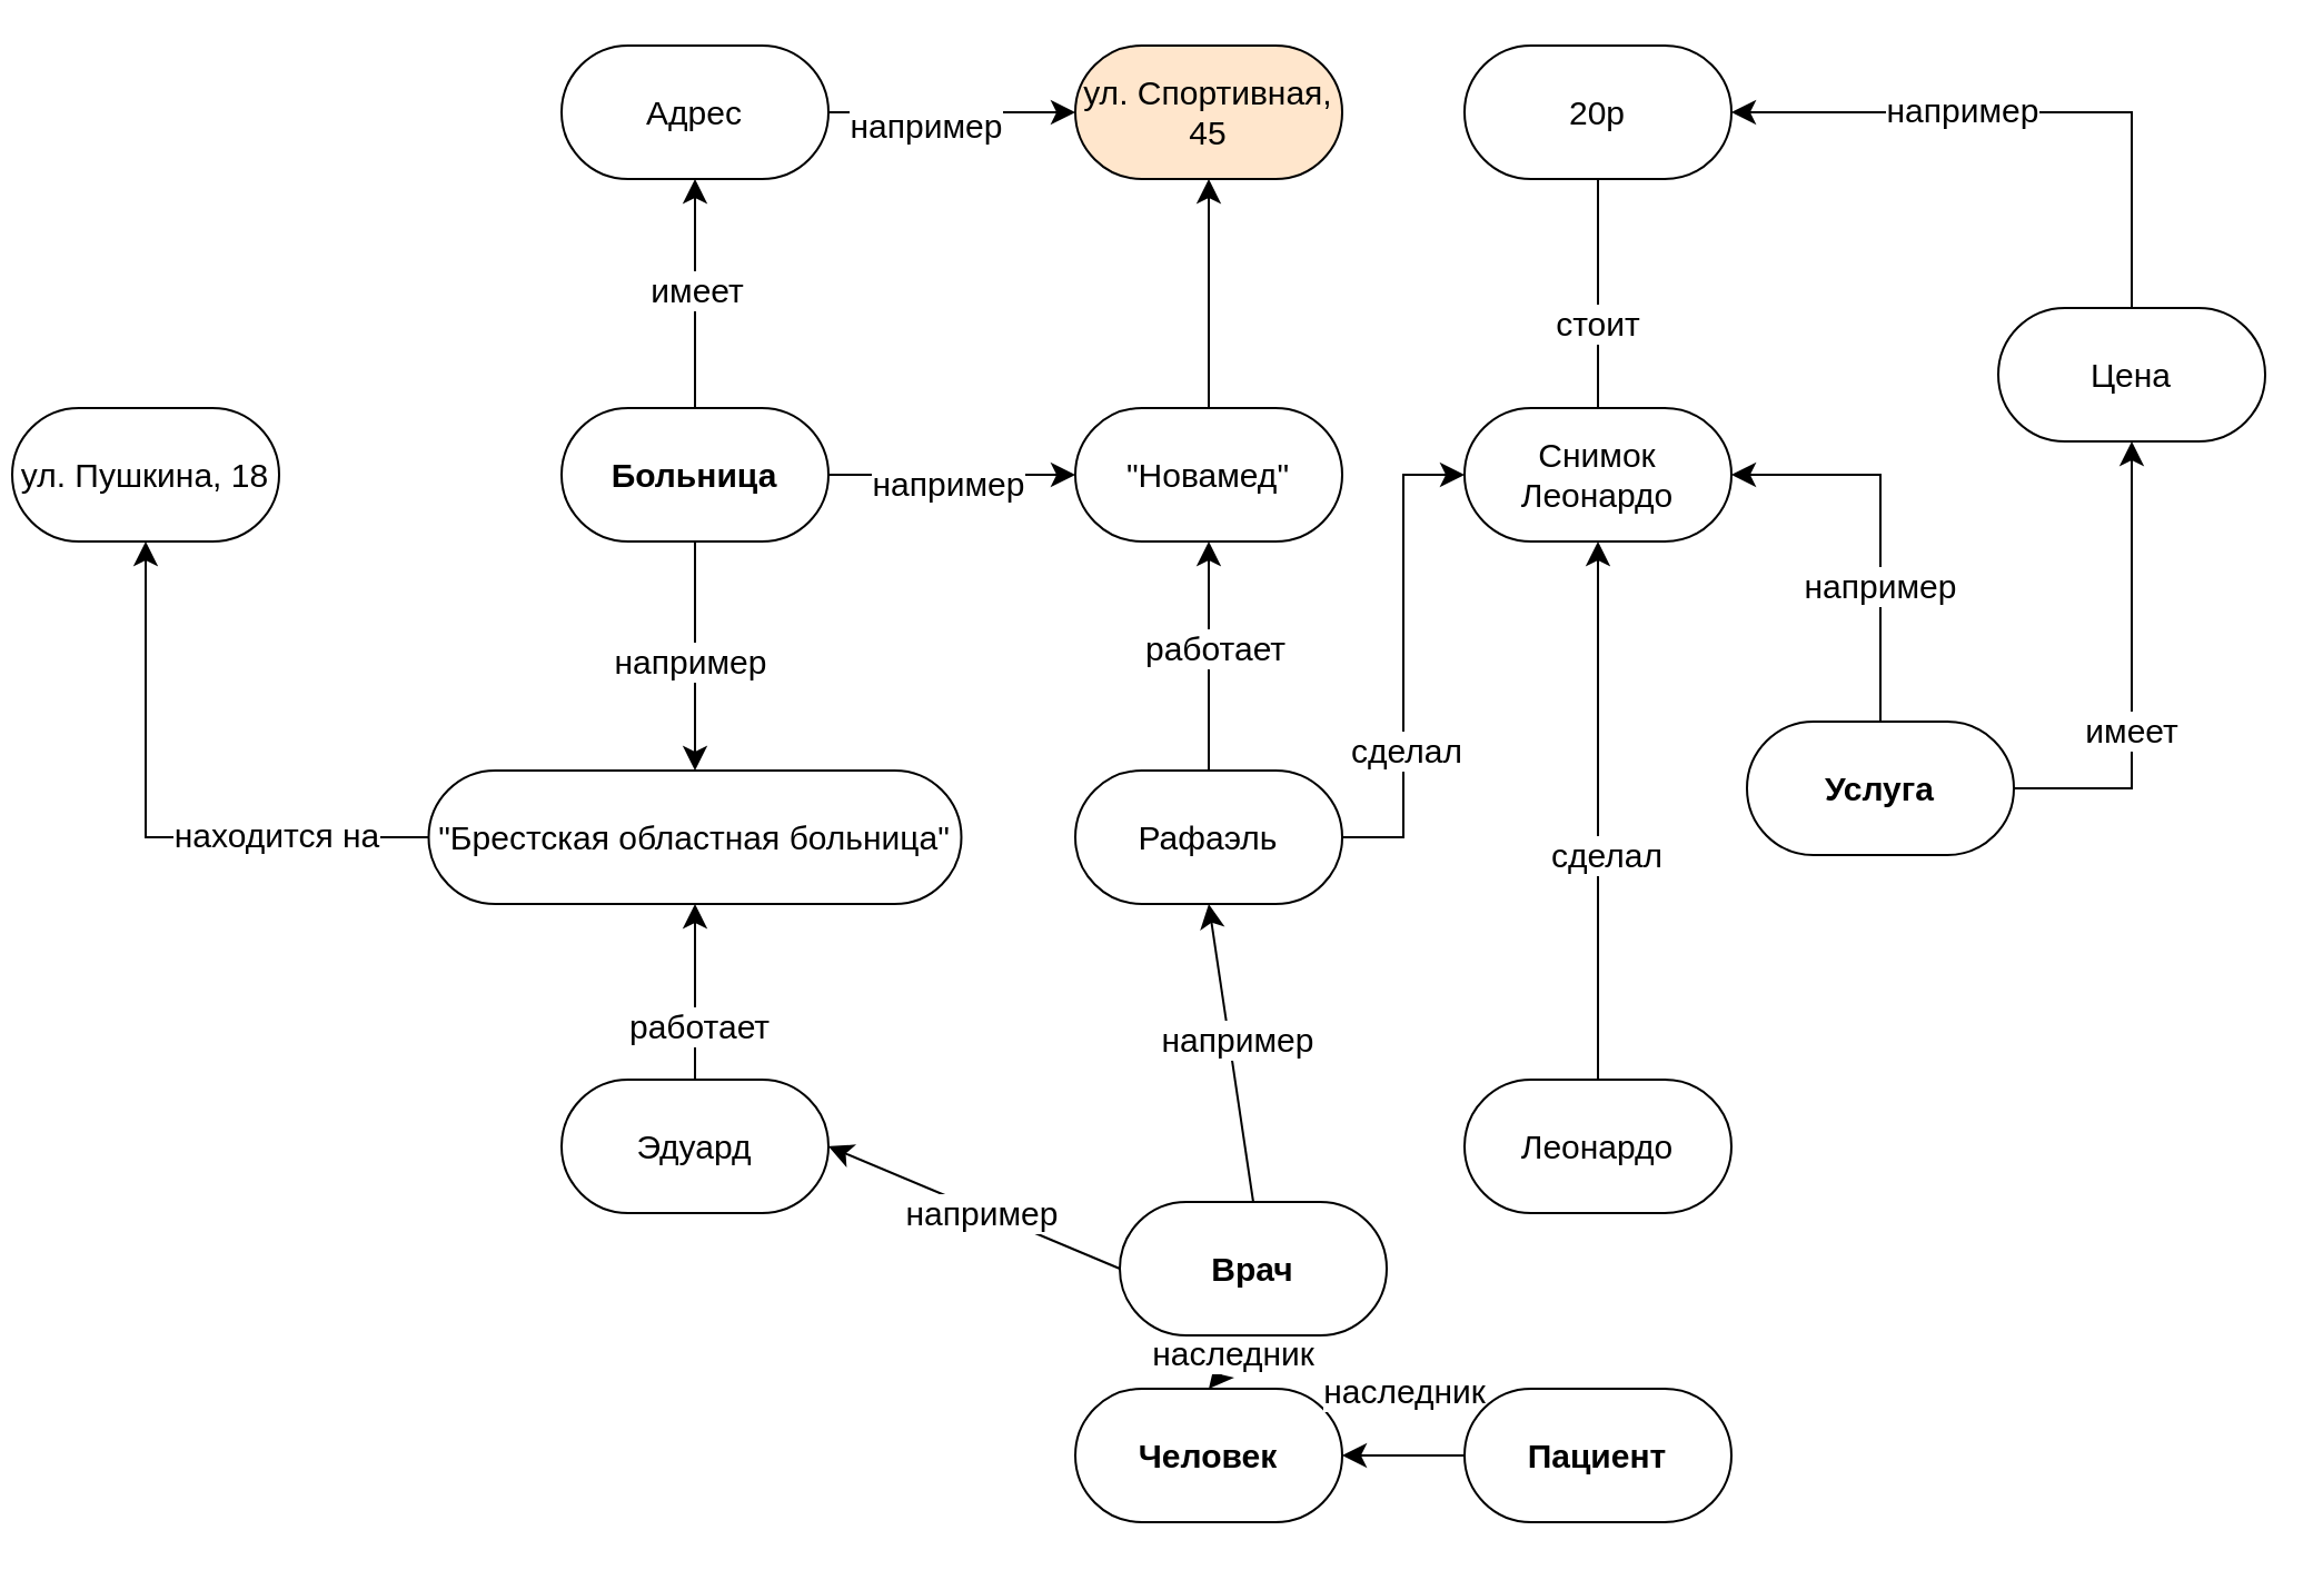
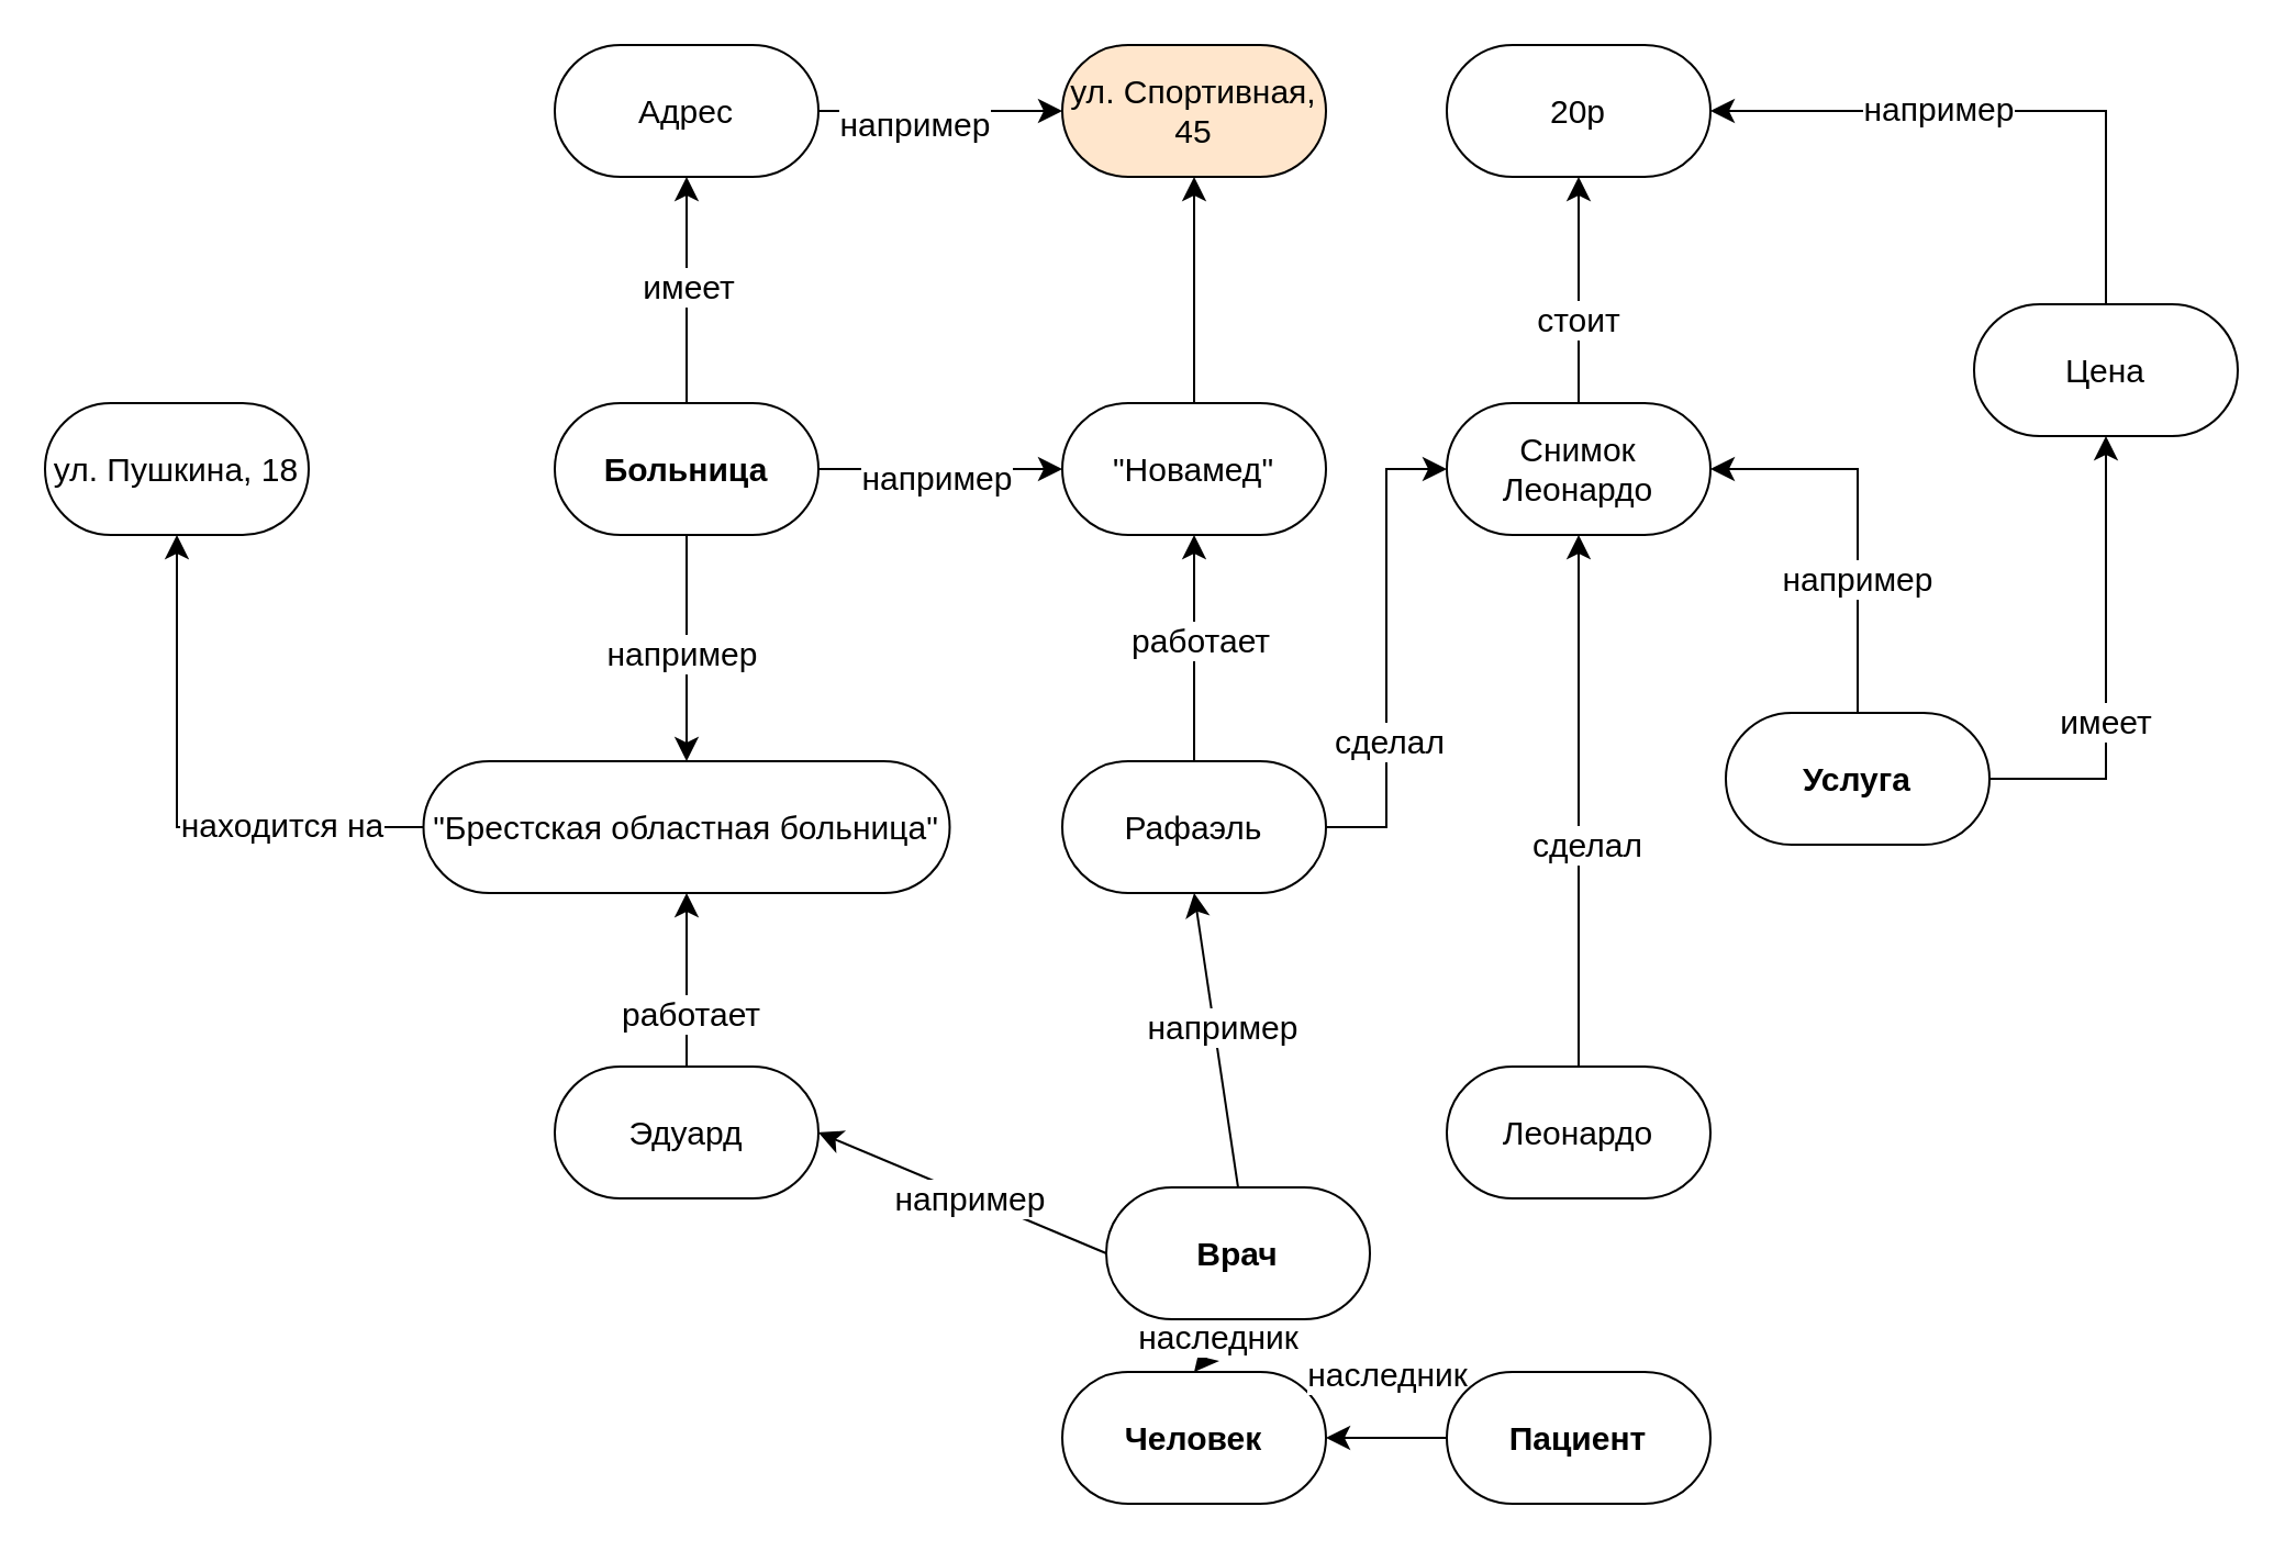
  <mxCell id="0" />
  <mxCell id="1" parent="0" />
  <mxCell id="2" value="&lt;b style=&quot;font-size: 15px;&quot;&gt;Человек&lt;/b&gt;" style="rounded=1;whiteSpace=wrap;html=1;arcSize=50;fontSize=15;" vertex="1" parent="1"><mxGeometry x="483" y="624" width="120" height="60" as="geometry" /></mxCell>
  <mxCell id="3" style="edgeStyle=orthogonalEdgeStyle;rounded=0;orthogonalLoop=1;jettySize=auto;html=1;exitX=0.5;exitY=0;exitDx=0;exitDy=0;entryX=1;entryY=0.5;entryDx=0;entryDy=0;fontSize=15;startSize=8;endSize=8;" edge="1" parent="1" source="7" target="52"><mxGeometry relative="1" as="geometry" /></mxCell>
  <mxCell id="4" value="например" style="edgeLabel;html=1;align=center;verticalAlign=middle;resizable=0;points=[];;fontSize=15;" vertex="1" connectable="0" parent="3"><mxGeometry x="-0.305" y="1" relative="1" as="geometry"><mxPoint as="offset" /></mxGeometry></mxCell>
  <mxCell id="5" style="edgeStyle=orthogonalEdgeStyle;rounded=0;orthogonalLoop=1;jettySize=auto;html=1;exitX=1;exitY=0.5;exitDx=0;exitDy=0;entryX=0.5;entryY=1;entryDx=0;entryDy=0;fontSize=15;startSize=8;endSize=8;" edge="1" parent="1" source="7" target="49"><mxGeometry relative="1" as="geometry" /></mxCell>
  <mxCell id="6" value="имеет" style="edgeLabel;html=1;align=center;verticalAlign=middle;resizable=0;points=[];;fontSize=15;" vertex="1" connectable="0" parent="5"><mxGeometry x="-0.238" y="1" relative="1" as="geometry"><mxPoint as="offset" /></mxGeometry></mxCell>
  <mxCell id="7" value="&lt;b style=&quot;font-size: 15px;&quot;&gt;Услуга&lt;/b&gt;" style="rounded=1;whiteSpace=wrap;html=1;arcSize=50;fontSize=15;" vertex="1" parent="1"><mxGeometry x="785" y="324" width="120" height="60" as="geometry" /></mxCell>
  <mxCell id="8" style="edgeStyle=orthogonalEdgeStyle;rounded=0;orthogonalLoop=1;jettySize=auto;html=1;exitX=0.5;exitY=0;exitDx=0;exitDy=0;entryX=0.5;entryY=1;entryDx=0;entryDy=0;fontSize=15;startSize=8;endSize=8;" edge="1" parent="1" source="10" target="52"><mxGeometry relative="1" as="geometry" /></mxCell>
  <mxCell id="9" value="сделал" style="edgeLabel;html=1;align=center;verticalAlign=middle;resizable=0;points=[];;fontSize=15;" vertex="1" connectable="0" parent="8"><mxGeometry x="-0.159" y="-3" relative="1" as="geometry"><mxPoint as="offset" /></mxGeometry></mxCell>
  <mxCell id="10" value="Леонардо" style="rounded=1;whiteSpace=wrap;html=1;arcSize=50;fontSize=15;" vertex="1" parent="1"><mxGeometry x="658" y="485" width="120" height="60" as="geometry" /></mxCell>
  <mxCell id="11" style="edgeStyle=none;curved=1;rounded=0;orthogonalLoop=1;jettySize=auto;html=1;exitX=1;exitY=0.5;exitDx=0;exitDy=0;entryX=1;entryY=0.5;entryDx=0;entryDy=0;fontSize=15;startSize=8;endSize=8;" edge="1" parent="1" source="13" target="2"><mxGeometry relative="1" as="geometry" /></mxCell>
  <mxCell id="12" value="наследник" style="edgeLabel;html=1;align=center;verticalAlign=middle;resizable=0;points=[];;fontSize=15;" vertex="1" connectable="0" parent="11"><mxGeometry x="0.66" y="2" relative="1" as="geometry"><mxPoint x="-3" y="-32" as="offset" /></mxGeometry></mxCell>
  <mxCell id="13" value="&lt;b style=&quot;font-size: 15px;&quot;&gt;Пациент&lt;/b&gt;" style="rounded=1;whiteSpace=wrap;html=1;arcSize=50;fontSize=15;" vertex="1" parent="1"><mxGeometry x="658" y="624" width="120" height="60" as="geometry" /></mxCell>
  <mxCell id="14" style="edgeStyle=none;curved=1;rounded=0;orthogonalLoop=1;jettySize=auto;html=1;exitX=0;exitY=0.5;exitDx=0;exitDy=0;entryX=1;entryY=0.5;entryDx=0;entryDy=0;fontSize=15;startSize=8;endSize=8;" edge="1" parent="1" source="20" target="45"><mxGeometry relative="1" as="geometry" /></mxCell>
  <mxCell id="15" value="например" style="edgeLabel;html=1;align=center;verticalAlign=middle;resizable=0;points=[];;fontSize=15;" vertex="1" connectable="0" parent="14"><mxGeometry x="-0.056" y="1" relative="1" as="geometry"><mxPoint as="offset" /></mxGeometry></mxCell>
  <mxCell id="16" style="edgeStyle=none;curved=1;rounded=0;orthogonalLoop=1;jettySize=auto;html=1;exitX=0.5;exitY=0;exitDx=0;exitDy=0;entryX=0.5;entryY=1;entryDx=0;entryDy=0;fontSize=15;startSize=8;endSize=8;" edge="1" parent="1" source="20" target="25"><mxGeometry relative="1" as="geometry" /></mxCell>
  <mxCell id="17" value="например" style="edgeLabel;html=1;align=center;verticalAlign=middle;resizable=0;points=[];;fontSize=15;" vertex="1" connectable="0" parent="16"><mxGeometry x="0.085" y="-3" relative="1" as="geometry"><mxPoint as="offset" /></mxGeometry></mxCell>
  <mxCell id="18" style="edgeStyle=none;curved=1;rounded=0;orthogonalLoop=1;jettySize=auto;html=1;exitX=0.5;exitY=1;exitDx=0;exitDy=0;entryX=0.5;entryY=0;entryDx=0;entryDy=0;fontSize=15;startSize=8;endSize=8;" edge="1" parent="1" source="20" target="2"><mxGeometry relative="1" as="geometry" /></mxCell>
  <mxCell id="19" value="наследник" style="edgeLabel;html=1;align=center;verticalAlign=middle;resizable=0;points=[];;fontSize=15;" vertex="1" connectable="0" parent="18"><mxGeometry x="-0.246" y="-2" relative="1" as="geometry"><mxPoint as="offset" /></mxGeometry></mxCell>
  <mxCell id="20" value="&lt;b style=&quot;font-size: 15px;&quot;&gt;Врач&lt;/b&gt;" style="rounded=1;whiteSpace=wrap;html=1;arcSize=50;fontSize=15;" vertex="1" parent="1"><mxGeometry x="503" y="540" width="120" height="60" as="geometry" /></mxCell>
  <mxCell id="21" style="edgeStyle=none;curved=1;rounded=0;orthogonalLoop=1;jettySize=auto;html=1;exitX=0.5;exitY=0;exitDx=0;exitDy=0;entryX=0.5;entryY=1;entryDx=0;entryDy=0;fontSize=15;startSize=8;endSize=8;" edge="1" parent="1" source="25" target="28"><mxGeometry relative="1" as="geometry" /></mxCell>
  <mxCell id="22" value="работает" style="edgeLabel;html=1;align=center;verticalAlign=middle;resizable=0;points=[];;fontSize=15;" vertex="1" connectable="0" parent="21"><mxGeometry x="0.097" y="-2" relative="1" as="geometry"><mxPoint as="offset" /></mxGeometry></mxCell>
  <mxCell id="23" style="edgeStyle=orthogonalEdgeStyle;rounded=0;orthogonalLoop=1;jettySize=auto;html=1;exitX=1;exitY=0.5;exitDx=0;exitDy=0;entryX=0;entryY=0.5;entryDx=0;entryDy=0;fontSize=15;startSize=8;endSize=8;" edge="1" parent="1" source="25" target="52"><mxGeometry relative="1" as="geometry" /></mxCell>
  <mxCell id="24" value="сделал" style="edgeLabel;html=1;align=center;verticalAlign=middle;resizable=0;points=[];;fontSize=15;" vertex="1" connectable="0" parent="23"><mxGeometry x="-0.389" y="-1" relative="1" as="geometry"><mxPoint as="offset" /></mxGeometry></mxCell>
  <mxCell id="25" value="Рафаэль" style="rounded=1;whiteSpace=wrap;html=1;arcSize=50;fontSize=15;" vertex="1" parent="1"><mxGeometry x="483" y="346" width="120" height="60" as="geometry" /></mxCell>
  <mxCell id="26" value="&lt;font style=&quot;font-size: 15px;&quot;&gt;&quot;Брестская областная больница&quot;&lt;/font&gt;" style="rounded=1;whiteSpace=wrap;html=1;arcSize=50;fontSize=15;" vertex="1" parent="1"><mxGeometry x="192.25" y="346" width="239.5" height="60" as="geometry" /></mxCell>
  <mxCell id="27" style="edgeStyle=none;curved=1;rounded=0;orthogonalLoop=1;jettySize=auto;html=1;exitX=0.5;exitY=0;exitDx=0;exitDy=0;fontSize=15;startSize=8;endSize=8;" edge="1" parent="1" source="28" target="29"><mxGeometry relative="1" as="geometry" /></mxCell>
  <mxCell id="28" value="&quot;Новамед&quot;" style="rounded=1;whiteSpace=wrap;html=1;arcSize=50;fontSize=15;" vertex="1" parent="1"><mxGeometry x="483" y="183" width="120" height="60" as="geometry" /></mxCell>
  <mxCell id="29" value="ул. Спортивная, 45" style="rounded=1;whiteSpace=wrap;html=1;arcSize=50;fontSize=15;fillColor=#ffe6cc;" vertex="1" parent="1"><mxGeometry x="483" y="20" width="120" height="60" as="geometry" /></mxCell>
  <mxCell id="30" style="edgeStyle=none;curved=1;rounded=0;orthogonalLoop=1;jettySize=auto;html=1;exitX=0.5;exitY=0;exitDx=0;exitDy=0;entryX=0.5;entryY=1;entryDx=0;entryDy=0;fontSize=15;startSize=8;endSize=8;" edge="1" parent="1" source="36" target="40"><mxGeometry relative="1" as="geometry" /></mxCell>
  <mxCell id="31" value="имеет" style="edgeLabel;html=1;align=center;verticalAlign=middle;resizable=0;points=[];;fontSize=15;" vertex="1" connectable="0" parent="30"><mxGeometry x="0.046" relative="1" as="geometry"><mxPoint as="offset" /></mxGeometry></mxCell>
  <mxCell id="32" style="edgeStyle=none;curved=1;rounded=0;orthogonalLoop=1;jettySize=auto;html=1;exitX=1;exitY=0.5;exitDx=0;exitDy=0;fontSize=15;startSize=8;endSize=8;" edge="1" parent="1" source="36" target="28"><mxGeometry relative="1" as="geometry" /></mxCell>
  <mxCell id="33" value="например" style="edgeLabel;html=1;align=center;verticalAlign=middle;resizable=0;points=[];;fontSize=15;" vertex="1" connectable="0" parent="32"><mxGeometry x="-0.038" y="-3" relative="1" as="geometry"><mxPoint as="offset" /></mxGeometry></mxCell>
  <mxCell id="34" style="edgeStyle=none;curved=1;rounded=0;orthogonalLoop=1;jettySize=auto;html=1;exitX=0.5;exitY=1;exitDx=0;exitDy=0;fontSize=15;startSize=8;endSize=8;" edge="1" parent="1" source="36" target="26"><mxGeometry relative="1" as="geometry" /></mxCell>
  <mxCell id="35" value="например" style="edgeLabel;html=1;align=center;verticalAlign=middle;resizable=0;points=[];;fontSize=15;" vertex="1" connectable="0" parent="34"><mxGeometry x="0.026" y="-3" relative="1" as="geometry"><mxPoint as="offset" /></mxGeometry></mxCell>
  <mxCell id="36" value="&lt;b style=&quot;font-size: 15px;&quot;&gt;Больница&lt;/b&gt;" style="rounded=1;whiteSpace=wrap;html=1;arcSize=50;fontSize=15;" vertex="1" parent="1"><mxGeometry x="252" y="183" width="120" height="60" as="geometry" /></mxCell>
- <mxCell id="37" value="ул. Пушкина, 18" style="rounded=1;whiteSpace=wrap;html=1;arcSize=50;fontSize=15;" vertex="1" parent="1"><mxGeometry x="5" y="183" width="120" height="60" as="geometry" /></mxCell>
+ <mxCell id="37" value="ул. Пушкина, 18" style="rounded=1;whiteSpace=wrap;html=1;arcSize=50;fontSize=15;" vertex="1" parent="1"><mxGeometry x="20" y="183" width="120" height="60" as="geometry" /></mxCell>
  <mxCell id="38" style="edgeStyle=none;curved=1;rounded=0;orthogonalLoop=1;jettySize=auto;html=1;exitX=1;exitY=0.5;exitDx=0;exitDy=0;fontSize=15;startSize=8;endSize=8;" edge="1" parent="1" source="40" target="29"><mxGeometry relative="1" as="geometry" /></mxCell>
  <mxCell id="39" value="например" style="edgeLabel;html=1;align=center;verticalAlign=middle;resizable=0;points=[];;fontSize=15;" vertex="1" connectable="0" parent="38"><mxGeometry x="-0.228" y="-5" relative="1" as="geometry"><mxPoint as="offset" /></mxGeometry></mxCell>
  <mxCell id="40" value="Адрес" style="rounded=1;whiteSpace=wrap;html=1;arcSize=50;fontSize=15;" vertex="1" parent="1"><mxGeometry x="252" y="20" width="120" height="60" as="geometry" /></mxCell>
  <mxCell id="41" style="edgeStyle=orthogonalEdgeStyle;rounded=0;orthogonalLoop=1;jettySize=auto;html=1;exitX=0;exitY=0.5;exitDx=0;exitDy=0;entryX=0.5;entryY=1;entryDx=0;entryDy=0;fontSize=15;startSize=8;endSize=8;" edge="1" parent="1" source="26" target="37"><mxGeometry relative="1" as="geometry" /></mxCell>
  <mxCell id="42" value="находится на" style="edgeLabel;html=1;align=center;verticalAlign=middle;resizable=0;points=[];;fontSize=15;" vertex="1" connectable="0" parent="41"><mxGeometry x="-0.472" y="-2" relative="1" as="geometry"><mxPoint as="offset" /></mxGeometry></mxCell>
  <mxCell id="43" style="edgeStyle=none;curved=1;rounded=0;orthogonalLoop=1;jettySize=auto;html=1;exitX=0.5;exitY=0;exitDx=0;exitDy=0;entryX=0.5;entryY=1;entryDx=0;entryDy=0;fontSize=15;startSize=8;endSize=8;" edge="1" parent="1" source="45" target="26"><mxGeometry relative="1" as="geometry" /></mxCell>
  <mxCell id="44" value="работает" style="edgeLabel;html=1;align=center;verticalAlign=middle;resizable=0;points=[];;fontSize=15;" vertex="1" connectable="0" parent="43"><mxGeometry x="-0.368" y="-1" relative="1" as="geometry"><mxPoint as="offset" /></mxGeometry></mxCell>
  <mxCell id="45" value="Эдуард" style="rounded=1;whiteSpace=wrap;html=1;arcSize=50;fontSize=15;" vertex="1" parent="1"><mxGeometry x="252" y="485" width="120" height="60" as="geometry" /></mxCell>
  <mxCell id="46" value="20р" style="rounded=1;whiteSpace=wrap;html=1;arcSize=50;fontSize=15;" vertex="1" parent="1"><mxGeometry x="658" y="20" width="120" height="60" as="geometry" /></mxCell>
  <mxCell id="47" style="edgeStyle=orthogonalEdgeStyle;rounded=0;orthogonalLoop=1;jettySize=auto;html=1;exitX=0.5;exitY=0;exitDx=0;exitDy=0;fontSize=15;startSize=8;endSize=8;" edge="1" parent="1" source="49" target="46"><mxGeometry relative="1" as="geometry"><Array as="points"><mxPoint x="958" y="50" /></Array></mxGeometry></mxCell>
  <mxCell id="48" value="например" style="edgeLabel;html=1;align=center;verticalAlign=middle;resizable=0;points=[];;fontSize=15;" vertex="1" connectable="0" parent="47"><mxGeometry x="0.23" y="-2" relative="1" as="geometry"><mxPoint as="offset" /></mxGeometry></mxCell>
  <mxCell id="49" value="Цена" style="rounded=1;whiteSpace=wrap;html=1;arcSize=50;fontSize=15;" vertex="1" parent="1"><mxGeometry x="898" y="138" width="120" height="60" as="geometry" /></mxCell>
- <mxCell id="50" style="edgeStyle=orthogonalEdgeStyle;rounded=0;orthogonalLoop=1;jettySize=auto;html=1;exitX=0.5;exitY=0;exitDx=0;exitDy=0;entryX=0.5;entryY=1;entryDx=0;entryDy=0;fontSize=15;startSize=8;endSize=8;endArrow=none;" edge="1" parent="1" source="52" target="46"><mxGeometry relative="1" as="geometry" /></mxCell>
+ <mxCell id="50" style="edgeStyle=orthogonalEdgeStyle;rounded=0;orthogonalLoop=1;jettySize=auto;html=1;exitX=0.5;exitY=0;exitDx=0;exitDy=0;entryX=0.5;entryY=1;entryDx=0;entryDy=0;fontSize=15;startSize=8;endSize=8;" edge="1" parent="1" source="52" target="46"><mxGeometry relative="1" as="geometry" /></mxCell>
  <mxCell id="51" value="стоит" style="edgeLabel;html=1;align=center;verticalAlign=middle;resizable=0;points=[];;fontSize=15;" vertex="1" connectable="0" parent="50"><mxGeometry x="-0.248" y="1" relative="1" as="geometry"><mxPoint as="offset" /></mxGeometry></mxCell>
  <mxCell id="52" value="Снимок Леонардо " style="rounded=1;whiteSpace=wrap;html=1;arcSize=50;fontSize=15;" vertex="1" parent="1"><mxGeometry x="658" y="183" width="120" height="60" as="geometry" /></mxCell>
